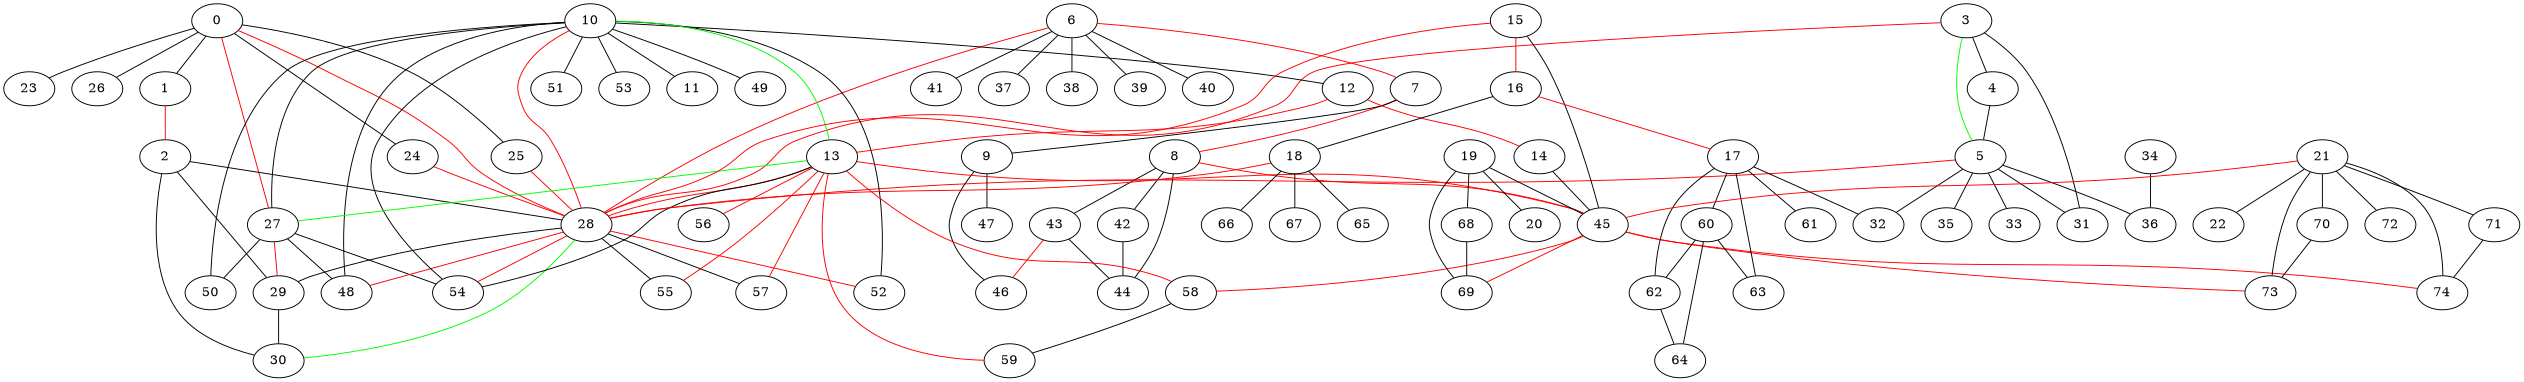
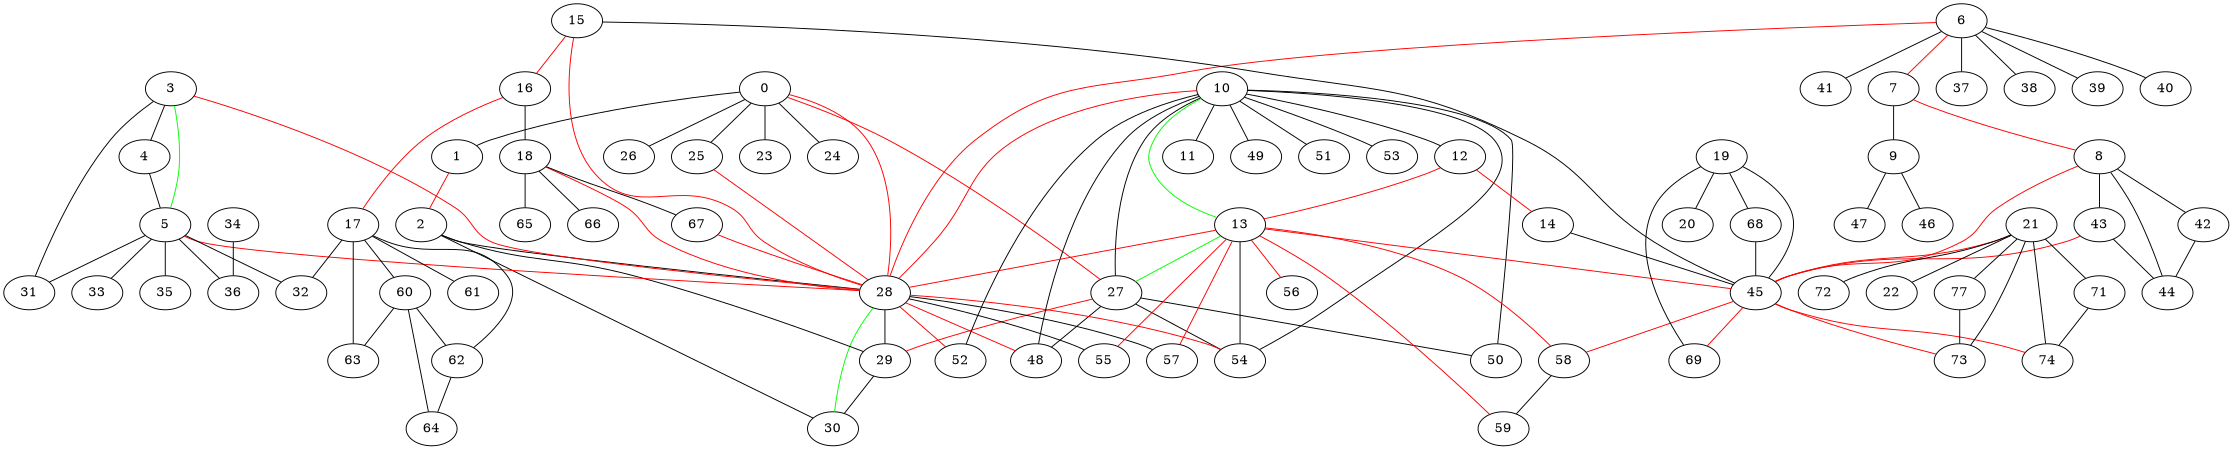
  graph {
    0
    1
    23
    24
    25
    26
    27
    28
    2
    29
    48
    50
    54
    30
    52
    55
    57
    3
    4
    31
    5
    32
    33
    35
    36
    34
    6
    7
    37
    38
    39
    40
    41
    8
    9
    42
    43
    44
    45
    46
    47
    58
    69
    73
    74
    59
    10
    11
    12
    49
    51
    53
    13
    14
    56
    15
    16
    17
    18
    60
    61
    62
    63
    65
    66
    67
    64
    19
    20
    68
    21
    22
-   70
+   70 [label=77]
    71
    72
    0 -- 1
    0 -- 23
    0 -- 24
    0 -- 25
    0 -- 26
    0 -- 27 [color=red]
    0 -- 28 [color=red]
    1 -- 2 [color=red]
-   24 -- 28 [color=red]
+   67 -- 28 [color=red]
    25 -- 28 [color=red]
    27 -- 29 [color=red]
    27 -- 48
    27 -- 50
    27 -- 54
    28 -- 29
    28 -- 48 [color=red]
    28 -- 54 [color=red]
    28 -- 30 [color=green]
    28 -- 52 [color=red]
    28 -- 55
    28 -- 57
    2 -- 28
    2 -- 29
    2 -- 30
    29 -- 30
    3 -- 28 [color=red]
    3 -- 4
    3 -- 31
    3 -- 5 [color=green]
    4 -- 5
    5 -- 28 [color=red]
    5 -- 31
    5 -- 32
    5 -- 33
    5 -- 35
    5 -- 36
    34 -- 36
    6 -- 28 [color=red]
    6 -- 7 [color=red]
    6 -- 37
    6 -- 38
    6 -- 39
    6 -- 40
    6 -- 41
    7 -- 8 [color=red]
    7 -- 9
    8 -- 42
    8 -- 43
    8 -- 44
    8 -- 45 [color=red]
    9 -- 46
    9 -- 47
    42 -- 44
    43 -- 44
-   43 -- 46 [color=red]
+   43 -- 45 [color=red]
    45 -- 58 [color=red]
    45 -- 69 [color=red]
    45 -- 73 [color=red]
    45 -- 74 [color=red]
    58 -- 59
    10 -- 27
    10 -- 28 [color=red]
    10 -- 48
    10 -- 50
    10 -- 54
    10 -- 52
    10 -- 11
    10 -- 12
    10 -- 49
    10 -- 51
    10 -- 53
    10 -- 13 [color=green]
    12 -- 13 [color=red]
    12 -- 14 [color=red]
    13 -- 27 [color=green]
    13 -- 28 [color=red]
    13 -- 54
    13 -- 55 [color=red]
    13 -- 57 [color=red]
    13 -- 45 [color=red]
    13 -- 58 [color=red]
    13 -- 59 [color=red]
    13 -- 56 [color=red]
    14 -- 45
    15 -- 28 [color=red]
    15 -- 45
    15 -- 16 [color=red]
    16 -- 17 [color=red]
    16 -- 18
    17 -- 32
    17 -- 60
    17 -- 61
    17 -- 62
    17 -- 63
    18 -- 28 [color=red]
    18 -- 65
    18 -- 66
    18 -- 67
    60 -- 62
    60 -- 63
    60 -- 64
    62 -- 64
    19 -- 45 [color=black]
    19 -- 69
    19 -- 20
    19 -- 68
-   68 -- 69
+   68 -- 45
    21 -- 45 [color=red]
    21 -- 73
    21 -- 74
    21 -- 22
    21 -- 70
    21 -- 71
    21 -- 72
    70 -- 73
    71 -- 74
  }
